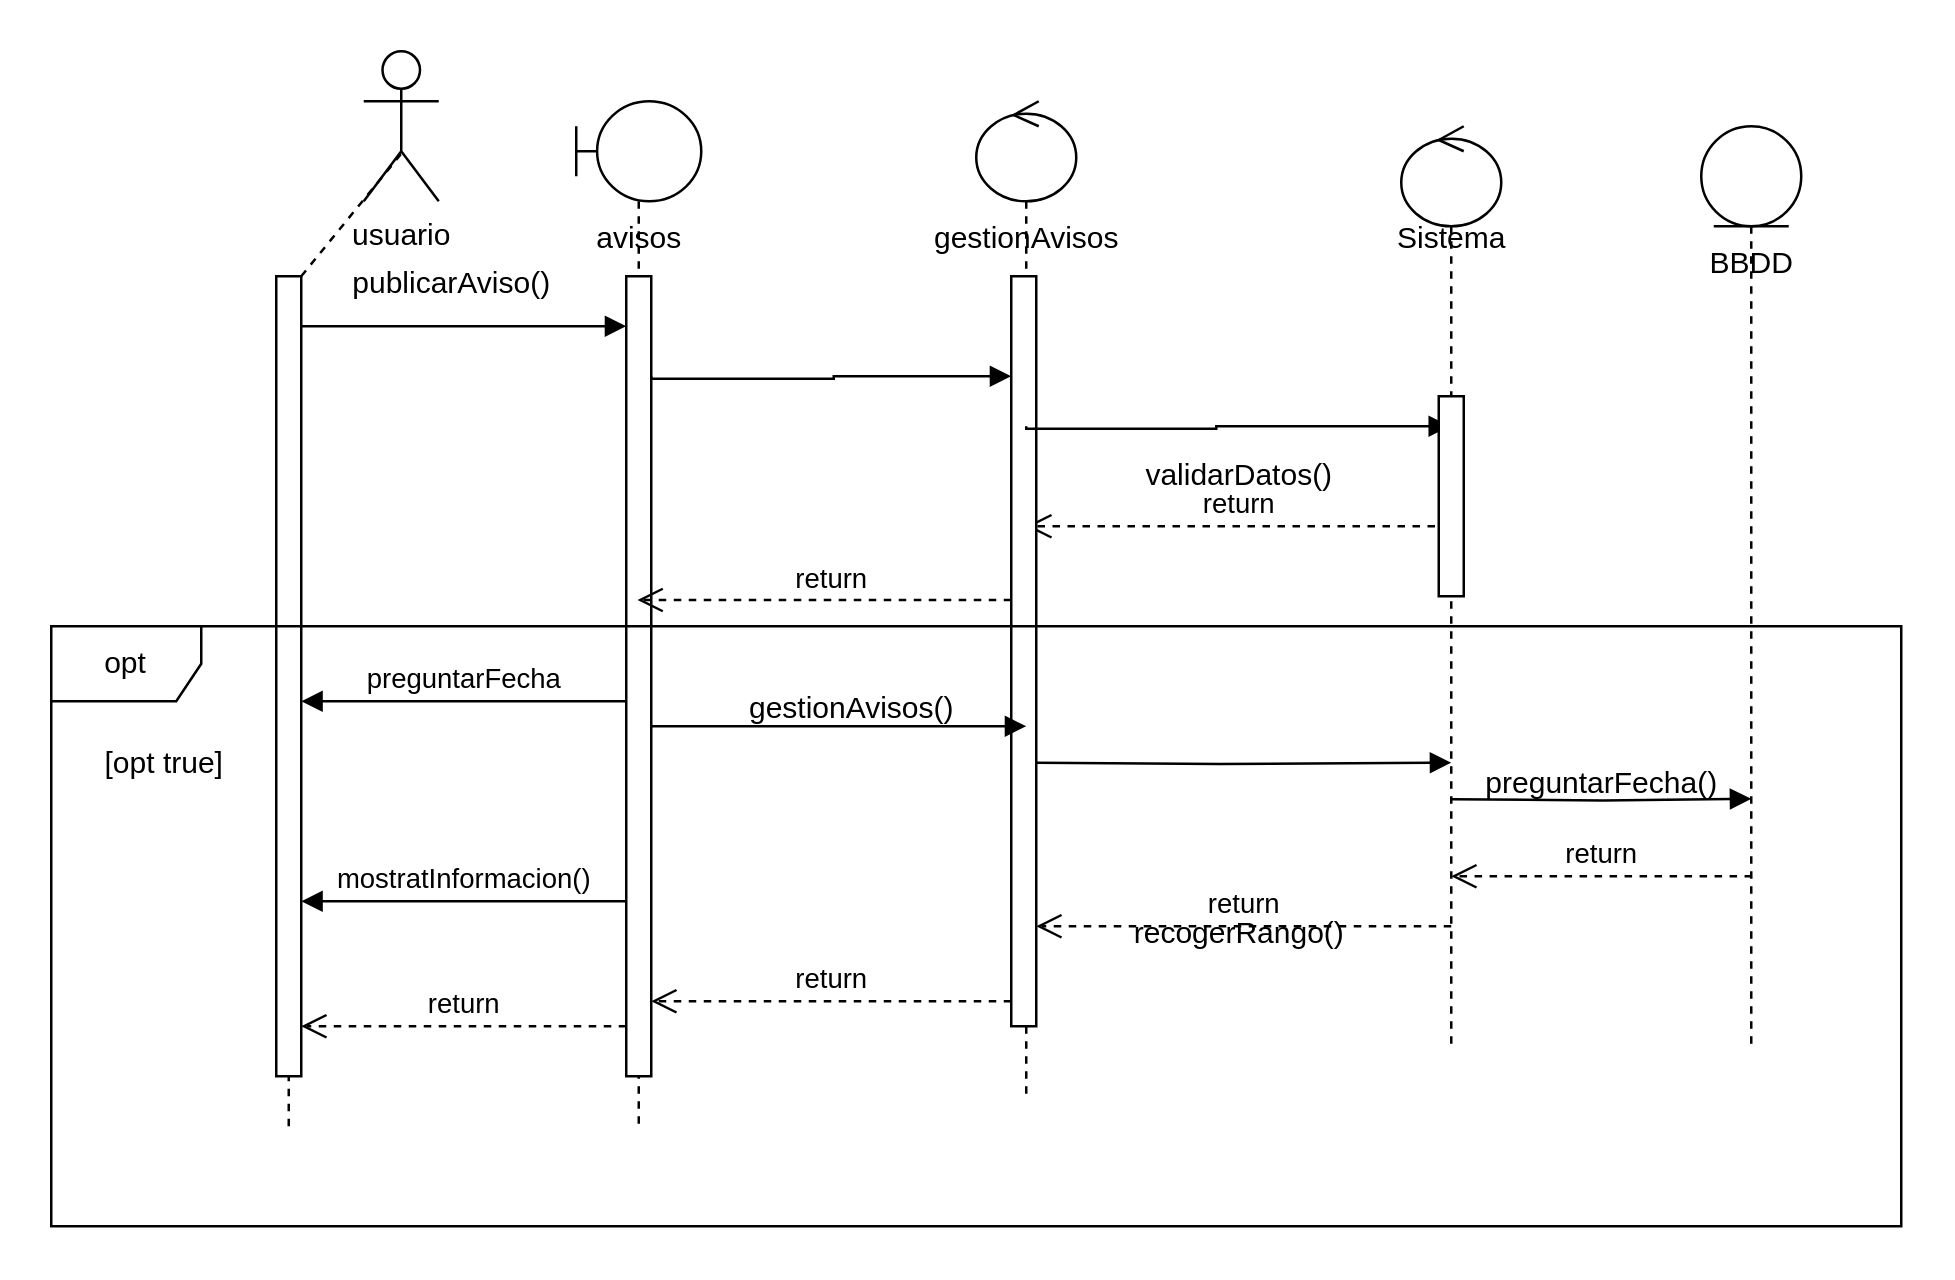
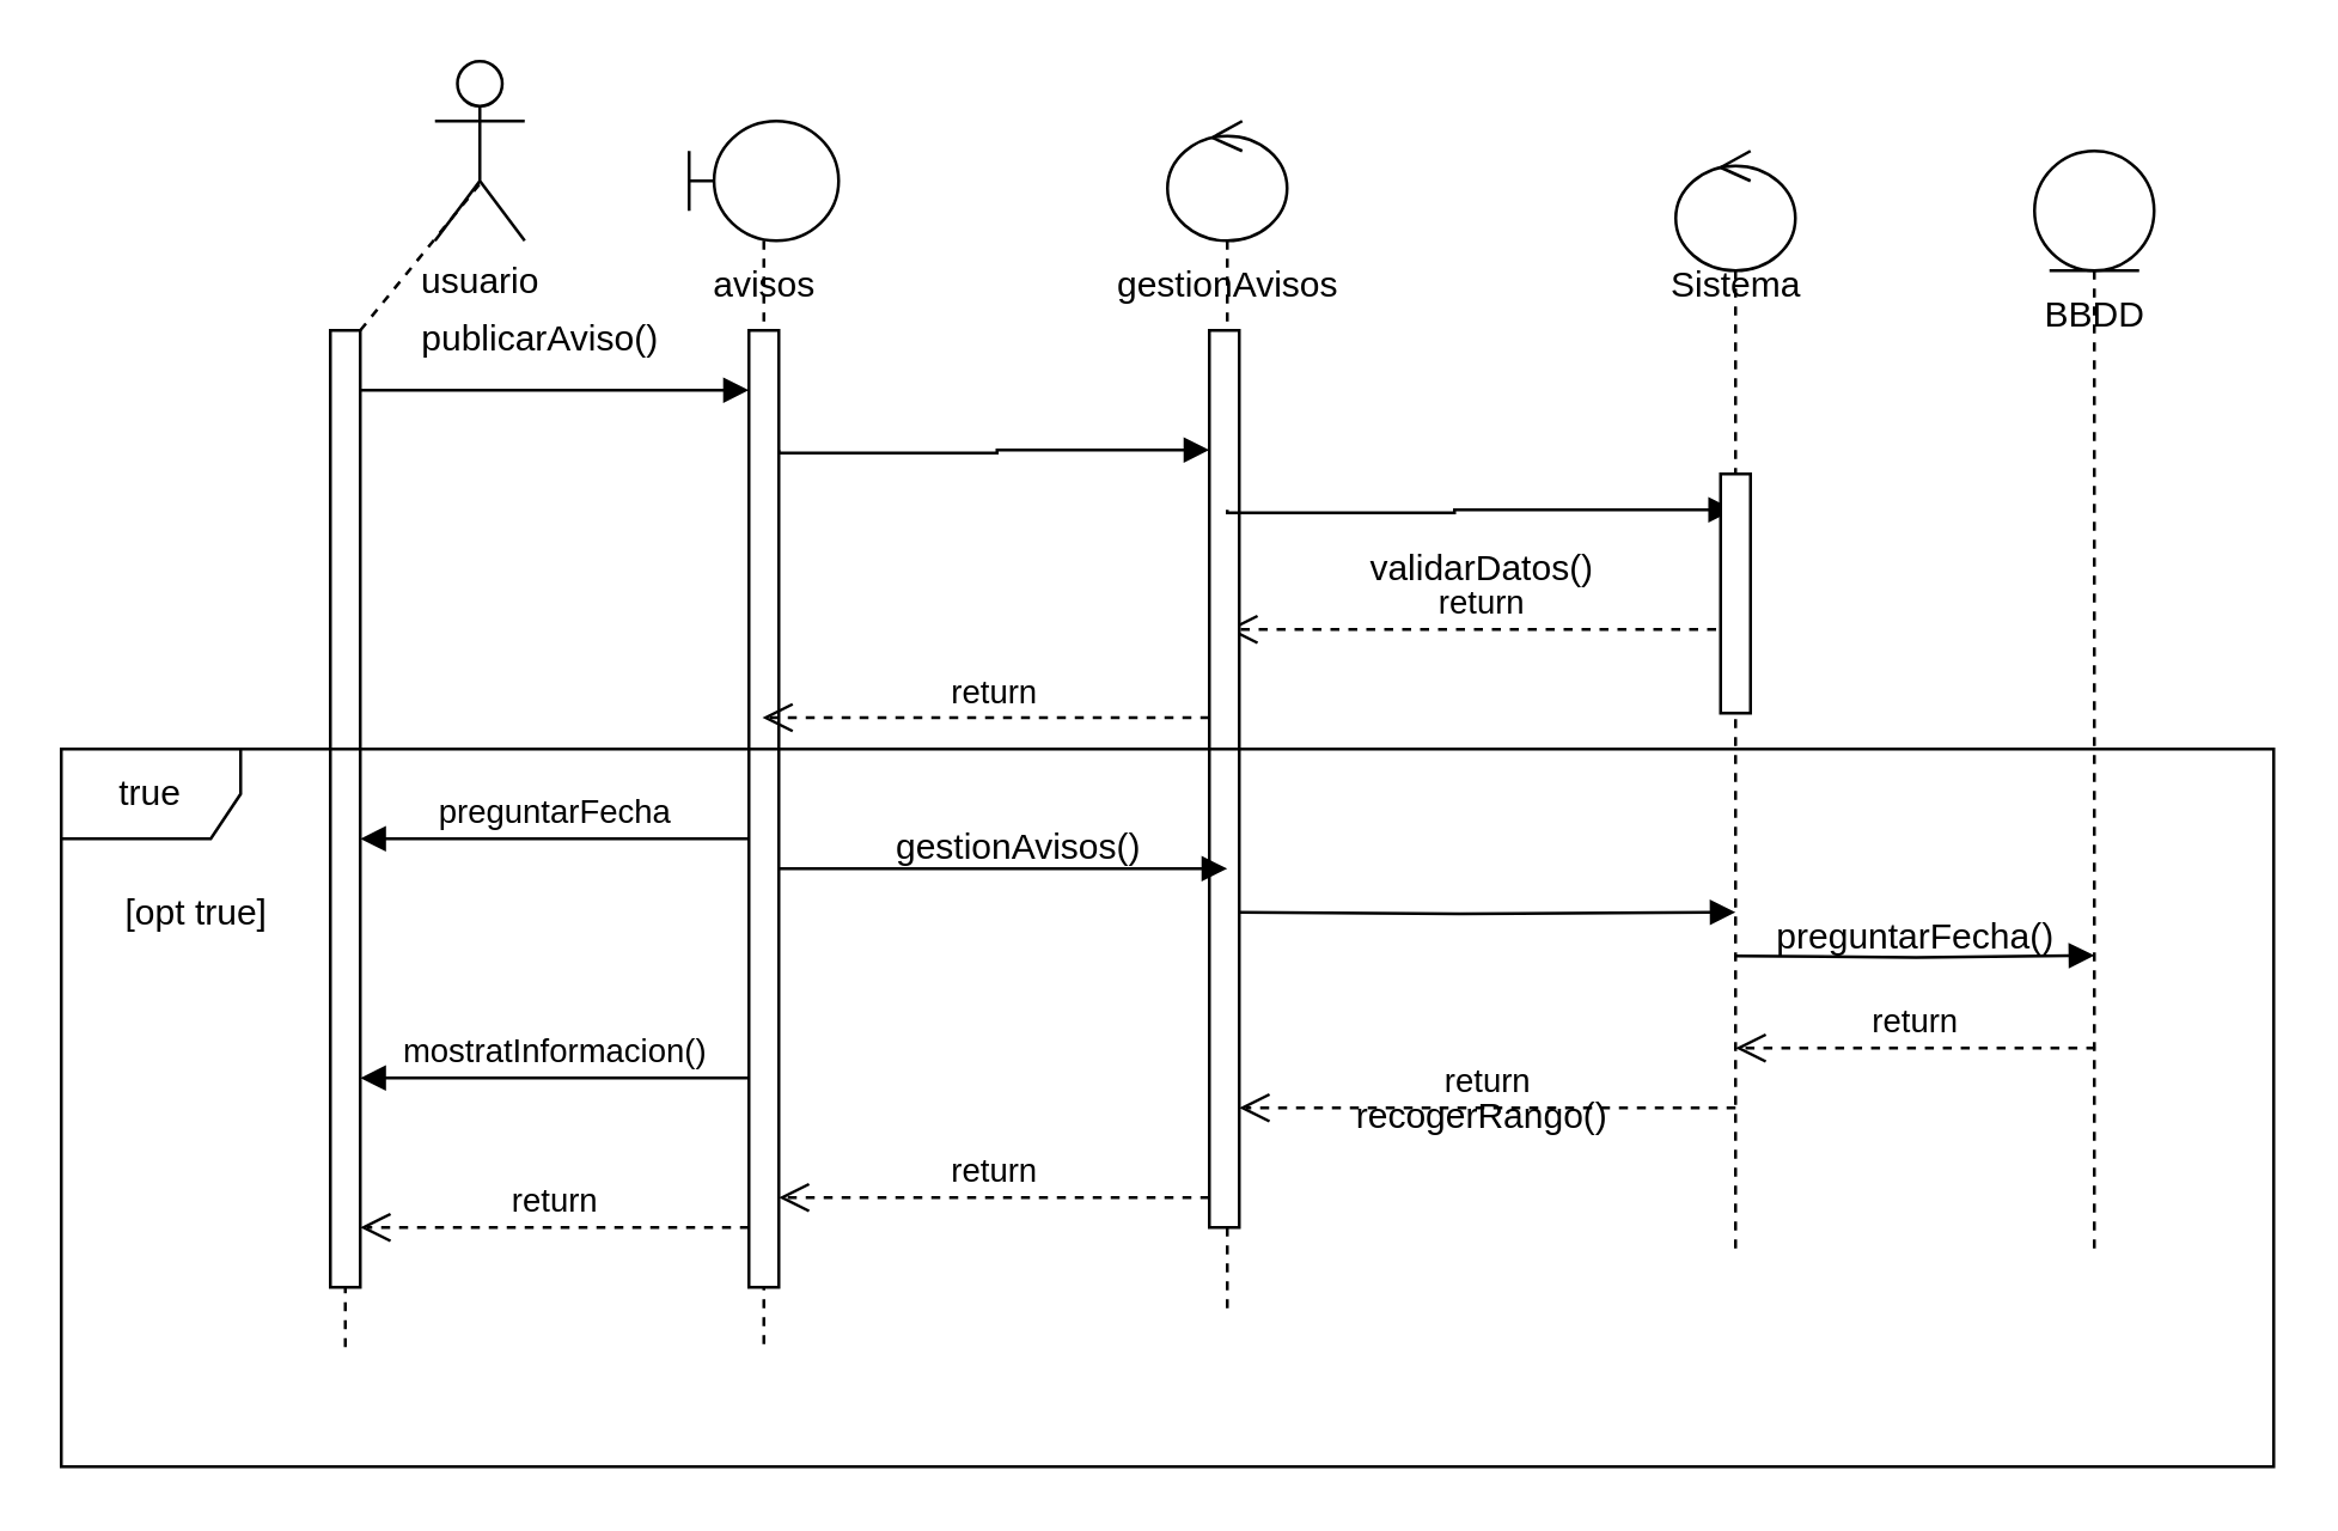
  <mxCell id="0" />
  <mxCell id="1" parent="0" />
  <mxCell id="2" value="usuario" style="shape=umlActor;verticalLabelPosition=bottom;verticalAlign=top;html=1;" vertex="1" parent="1"><mxGeometry x="145" y="20" width="30" height="60" as="geometry" /></mxCell>
  <mxCell id="3" value="" style="endArrow=none;dashed=1;html=1;rounded=0;entryX=0.5;entryY=0.683;entryDx=0;entryDy=0;entryPerimeter=0;" edge="1" parent="1" source="5" target="2"><mxGeometry width="50" height="50" relative="1" as="geometry"><mxPoint x="115" y="450" as="sourcePoint" /><mxPoint x="300" y="310" as="targetPoint" /></mxGeometry></mxCell>
  <mxCell id="4" value="" style="endArrow=none;dashed=1;html=1;rounded=0;entryX=0.5;entryY=0.683;entryDx=0;entryDy=0;entryPerimeter=0;" edge="1" parent="1" target="5"><mxGeometry width="50" height="50" relative="1" as="geometry"><mxPoint x="115" y="450" as="sourcePoint" /><mxPoint x="115" y="61" as="targetPoint" /></mxGeometry></mxCell>
  <mxCell id="5" value="" style="html=1;points=[[0,0,0,0,5],[0,1,0,0,-5],[1,0,0,0,5],[1,1,0,0,-5]];perimeter=orthogonalPerimeter;outlineConnect=0;targetShapes=umlLifeline;portConstraint=eastwest;newEdgeStyle={&quot;curved&quot;:0,&quot;rounded&quot;:0};" vertex="1" parent="1"><mxGeometry x="110" y="110" width="10" height="320" as="geometry" /></mxCell>
  <mxCell id="6" value="" style="shape=umlLifeline;perimeter=lifelinePerimeter;whiteSpace=wrap;html=1;container=1;dropTarget=0;collapsible=0;recursiveResize=0;outlineConnect=0;portConstraint=eastwest;newEdgeStyle={&quot;curved&quot;:0,&quot;rounded&quot;:0};participant=umlBoundary;" vertex="1" parent="1"><mxGeometry x="230" y="40" width="50" height="410" as="geometry" /></mxCell>
  <mxCell id="7" value="" style="html=1;points=[[0,0,0,0,5],[0,1,0,0,-5],[1,0,0,0,5],[1,1,0,0,-5]];perimeter=orthogonalPerimeter;outlineConnect=0;targetShapes=umlLifeline;portConstraint=eastwest;newEdgeStyle={&quot;curved&quot;:0,&quot;rounded&quot;:0};" vertex="1" parent="6"><mxGeometry x="20" y="70" width="10" height="320" as="geometry" /></mxCell>
  <mxCell id="8" value="avisos" style="text;html=1;align=center;verticalAlign=middle;resizable=0;points=[];autosize=1;strokeColor=none;fillColor=none;" vertex="1" parent="1"><mxGeometry x="225" y="80" width="60" height="30" as="geometry" /></mxCell>
  <mxCell id="9" value="" style="shape=umlLifeline;perimeter=lifelinePerimeter;whiteSpace=wrap;html=1;container=1;dropTarget=0;collapsible=0;recursiveResize=0;outlineConnect=0;portConstraint=eastwest;newEdgeStyle={&quot;curved&quot;:0,&quot;rounded&quot;:0};participant=umlControl;" vertex="1" parent="1"><mxGeometry x="390" y="40" width="40" height="400" as="geometry" /></mxCell>
  <mxCell id="10" value="gestionAvisos" style="text;html=1;align=center;verticalAlign=middle;resizable=0;points=[];autosize=1;strokeColor=none;fillColor=none;" vertex="1" parent="1"><mxGeometry x="360" y="80" width="100" height="30" as="geometry" /></mxCell>
  <mxCell id="11" value="" style="endArrow=block;endFill=1;html=1;edgeStyle=orthogonalEdgeStyle;align=left;verticalAlign=top;rounded=0;" edge="1" parent="1"><mxGeometry x="-1" relative="1" as="geometry"><mxPoint x="120" y="130" as="sourcePoint" /><mxPoint x="250" y="130" as="targetPoint" /></mxGeometry></mxCell>
  <mxCell id="12" value="publicarAviso()" style="text;html=1;align=center;verticalAlign=middle;resizable=0;points=[];autosize=1;strokeColor=none;fillColor=none;" vertex="1" parent="1"><mxGeometry x="130" y="98" width="100" height="30" as="geometry" /></mxCell>
  <mxCell id="13" value="Sistema" style="text;html=1;align=center;verticalAlign=middle;resizable=0;points=[];autosize=1;strokeColor=none;fillColor=none;" vertex="1" parent="1"><mxGeometry x="545" y="80" width="70" height="30" as="geometry" /></mxCell>
  <mxCell id="14" value="validarDatos()" style="text;html=1;align=center;verticalAlign=middle;resizable=0;points=[];autosize=1;strokeColor=none;fillColor=none;" vertex="1" parent="1"><mxGeometry x="445" y="175" width="100" height="30" as="geometry" /></mxCell>
  <mxCell id="15" value="return" style="html=1;verticalAlign=bottom;endArrow=open;dashed=1;endSize=8;curved=0;rounded=0;" edge="1" parent="1"><mxGeometry relative="1" as="geometry"><mxPoint x="579.5" y="210" as="sourcePoint" /><mxPoint x="410" y="210" as="targetPoint" /></mxGeometry></mxCell>
  <mxCell id="16" value="return" style="html=1;verticalAlign=bottom;endArrow=open;dashed=1;endSize=8;curved=0;rounded=0;" edge="1" parent="1" target="6"><mxGeometry relative="1" as="geometry"><mxPoint x="410" y="239.5" as="sourcePoint" /><mxPoint x="330" y="239.5" as="targetPoint" /></mxGeometry></mxCell>
  <mxCell id="17" value="return" style="html=1;verticalAlign=bottom;endArrow=open;dashed=1;endSize=8;curved=0;rounded=0;" edge="1" parent="1" target="5"><mxGeometry relative="1" as="geometry"><mxPoint x="250" y="410" as="sourcePoint" /><mxPoint x="170" y="410" as="targetPoint" /></mxGeometry></mxCell>
  <mxCell id="18" value="preguntarFecha" style="html=1;verticalAlign=bottom;endArrow=block;curved=0;rounded=0;" edge="1" parent="1"><mxGeometry width="80" relative="1" as="geometry"><mxPoint x="250" y="280" as="sourcePoint" /><mxPoint x="120" y="280" as="targetPoint" /></mxGeometry></mxCell>
  <mxCell id="19" value="" style="endArrow=block;endFill=1;html=1;edgeStyle=orthogonalEdgeStyle;align=left;verticalAlign=top;rounded=0;" edge="1" parent="1" target="20"><mxGeometry x="-1" relative="1" as="geometry"><mxPoint x="260" y="150" as="sourcePoint" /><mxPoint x="410" y="150" as="targetPoint" /><Array as="points"><mxPoint x="260" y="151" /><mxPoint x="333" y="151" /><mxPoint x="333" y="150" /></Array></mxGeometry></mxCell>
  <mxCell id="20" value="" style="html=1;points=[[0,0,0,0,5],[0,1,0,0,-5],[1,0,0,0,5],[1,1,0,0,-5]];perimeter=orthogonalPerimeter;outlineConnect=0;targetShapes=umlLifeline;portConstraint=eastwest;newEdgeStyle={&quot;curved&quot;:0,&quot;rounded&quot;:0};" vertex="1" parent="1"><mxGeometry x="404" y="110" width="10" height="300" as="geometry" /></mxCell>
  <mxCell id="21" value="" style="endArrow=block;endFill=1;html=1;edgeStyle=orthogonalEdgeStyle;align=left;verticalAlign=top;rounded=0;" edge="1" parent="1" target="26"><mxGeometry x="-1" relative="1" as="geometry"><mxPoint x="410" y="170" as="sourcePoint" /><mxPoint x="579" y="180.68" as="targetPoint" /><Array as="points"><mxPoint x="410" y="171" /><mxPoint x="486" y="171" /><mxPoint x="486" y="170" /></Array></mxGeometry></mxCell>
- <mxCell id="22" value="opt" style="shape=umlFrame;whiteSpace=wrap;html=1;pointerEvents=0;" vertex="1" parent="1"><mxGeometry x="20" y="250" width="740" height="240" as="geometry" /></mxCell>
+ <mxCell id="22" value="true" style="shape=umlFrame;whiteSpace=wrap;html=1;pointerEvents=0;" vertex="1" parent="1"><mxGeometry x="20" y="250" width="740" height="240" as="geometry" /></mxCell>
  <mxCell id="23" value="[opt true]" style="text;html=1;align=center;verticalAlign=middle;resizable=0;points=[];autosize=1;strokeColor=none;fillColor=none;" vertex="1" parent="1"><mxGeometry x="20" y="290" width="90" height="30" as="geometry" /></mxCell>
  <mxCell id="24" value="" style="endArrow=block;endFill=1;html=1;edgeStyle=orthogonalEdgeStyle;align=left;verticalAlign=top;rounded=0;" edge="1" parent="1"><mxGeometry x="-1" relative="1" as="geometry"><mxPoint x="260" y="290" as="sourcePoint" /><mxPoint x="410" y="290" as="targetPoint" /></mxGeometry></mxCell>
  <mxCell id="25" value="gestionAvisos()" style="text;html=1;align=center;verticalAlign=middle;resizable=0;points=[];autosize=1;strokeColor=none;fillColor=none;" vertex="1" parent="1"><mxGeometry x="280" y="268" width="120" height="30" as="geometry" /></mxCell>
  <mxCell id="26" value="" style="shape=umlLifeline;perimeter=lifelinePerimeter;whiteSpace=wrap;html=1;container=1;dropTarget=0;collapsible=0;recursiveResize=0;outlineConnect=0;portConstraint=eastwest;newEdgeStyle={&quot;curved&quot;:0,&quot;rounded&quot;:0};participant=umlControl;" vertex="1" parent="1"><mxGeometry x="560" y="50" width="40" height="370" as="geometry" /></mxCell>
  <mxCell id="27" value="" style="html=1;points=[[0,0,0,0,5],[0,1,0,0,-5],[1,0,0,0,5],[1,1,0,0,-5]];perimeter=orthogonalPerimeter;outlineConnect=0;targetShapes=umlLifeline;portConstraint=eastwest;newEdgeStyle={&quot;curved&quot;:0,&quot;rounded&quot;:0};" vertex="1" parent="26"><mxGeometry x="15" y="108" width="10" height="80" as="geometry" /></mxCell>
  <mxCell id="28" value="" style="shape=umlLifeline;perimeter=lifelinePerimeter;whiteSpace=wrap;html=1;container=1;dropTarget=0;collapsible=0;recursiveResize=0;outlineConnect=0;portConstraint=eastwest;newEdgeStyle={&quot;curved&quot;:0,&quot;rounded&quot;:0};participant=umlEntity;" vertex="1" parent="1"><mxGeometry x="680" y="50" width="40" height="370" as="geometry" /></mxCell>
  <mxCell id="29" value="BBDD" style="text;html=1;align=center;verticalAlign=middle;resizable=0;points=[];autosize=1;strokeColor=none;fillColor=none;" vertex="1" parent="1"><mxGeometry x="670" y="90" width="60" height="30" as="geometry" /></mxCell>
  <mxCell id="30" value="" style="endArrow=block;endFill=1;html=1;edgeStyle=orthogonalEdgeStyle;align=left;verticalAlign=top;rounded=0;entryX=0.5;entryY=0.688;entryDx=0;entryDy=0;entryPerimeter=0;" edge="1" parent="1" target="26"><mxGeometry x="-1" relative="1" as="geometry"><mxPoint x="414" y="304.58" as="sourcePoint" /><mxPoint x="574" y="304.58" as="targetPoint" /></mxGeometry></mxCell>
  <mxCell id="31" value="recogerRango()" style="text;html=1;align=center;verticalAlign=middle;resizable=0;points=[];autosize=1;strokeColor=none;fillColor=none;" vertex="1" parent="1"><mxGeometry x="440" y="358" width="110" height="30" as="geometry" /></mxCell>
  <mxCell id="32" value="" style="endArrow=block;endFill=1;html=1;edgeStyle=orthogonalEdgeStyle;align=left;verticalAlign=top;rounded=0;" edge="1" parent="1"><mxGeometry x="-1" relative="1" as="geometry"><mxPoint x="580" y="319.17" as="sourcePoint" /><mxPoint x="700" y="319" as="targetPoint" /></mxGeometry></mxCell>
  <mxCell id="33" value="preguntarFecha()" style="text;html=1;align=center;verticalAlign=middle;resizable=0;points=[];autosize=1;strokeColor=none;fillColor=none;" vertex="1" parent="1"><mxGeometry x="580" y="298" width="120" height="30" as="geometry" /></mxCell>
  <mxCell id="34" value="return" style="html=1;verticalAlign=bottom;endArrow=open;dashed=1;endSize=8;curved=0;rounded=0;" edge="1" parent="1"><mxGeometry relative="1" as="geometry"><mxPoint x="700.33" y="350" as="sourcePoint" /><mxPoint x="579.997" y="350" as="targetPoint" /></mxGeometry></mxCell>
  <mxCell id="35" value="return" style="html=1;verticalAlign=bottom;endArrow=open;dashed=1;endSize=8;curved=0;rounded=0;" edge="1" parent="1" target="20"><mxGeometry relative="1" as="geometry"><mxPoint x="580" y="370" as="sourcePoint" /><mxPoint x="500" y="370" as="targetPoint" /></mxGeometry></mxCell>
  <mxCell id="36" value="return" style="html=1;verticalAlign=bottom;endArrow=open;dashed=1;endSize=8;curved=0;rounded=0;" edge="1" parent="1" target="7"><mxGeometry relative="1" as="geometry"><mxPoint x="404" y="400" as="sourcePoint" /><mxPoint x="324" y="400" as="targetPoint" /></mxGeometry></mxCell>
  <mxCell id="37" value="mostratInformacion()" style="html=1;verticalAlign=bottom;endArrow=block;curved=0;rounded=0;entryX=1;entryY=0.719;entryDx=0;entryDy=0;entryPerimeter=0;" edge="1" parent="1"><mxGeometry width="80" relative="1" as="geometry"><mxPoint x="250" y="360" as="sourcePoint" /><mxPoint x="120" y="360" as="targetPoint" /></mxGeometry></mxCell>
